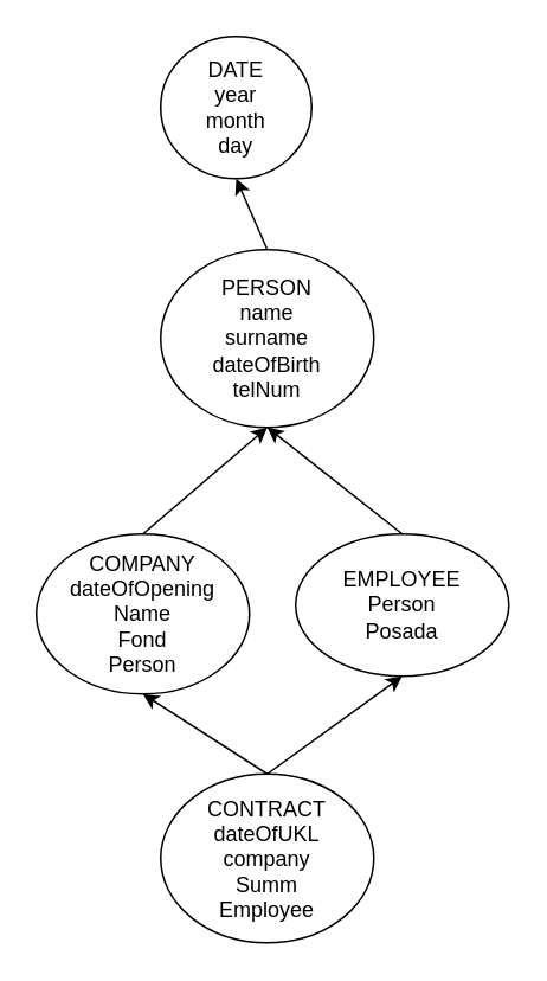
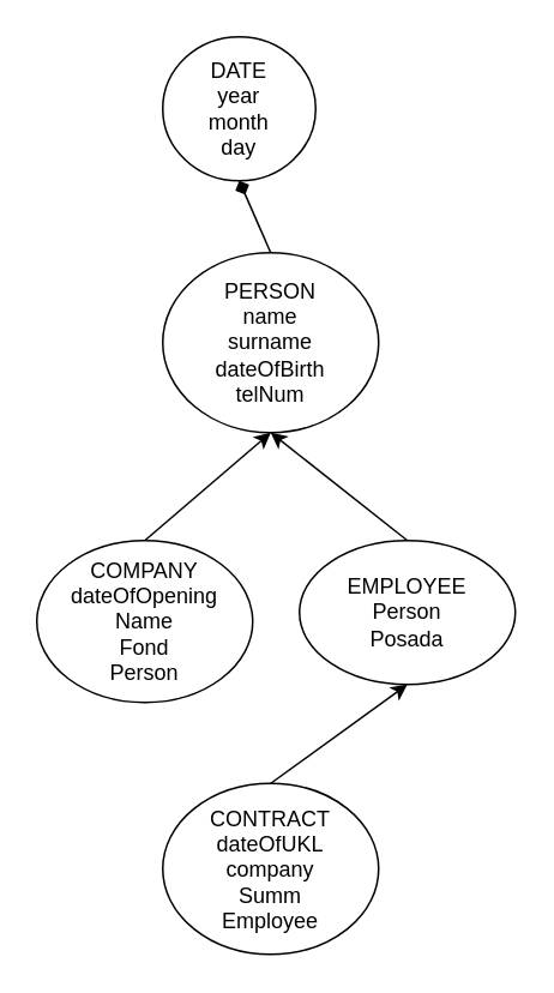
  <mxCell id="0" />
  <mxCell id="1" parent="0" />
  <mxCell id="2" value="DATE&lt;br&gt;year&lt;br&gt;month&lt;br&gt;day" style="ellipse;whiteSpace=wrap;html=1;" vertex="1" parent="1"><mxGeometry x="90" y="20" width="85" height="80" as="geometry" /></mxCell>
  <mxCell id="3" value="PERSON&lt;br&gt;name&lt;br&gt;surname&lt;br&gt;dateOfBirth&lt;br&gt;telNum" style="ellipse;whiteSpace=wrap;html=1;" vertex="1" parent="1"><mxGeometry x="90" y="140" width="120" height="100" as="geometry" /></mxCell>
- <mxCell id="4" value="" style="endArrow=classic;html=1;entryX=0.5;entryY=1;entryDx=0;entryDy=0;exitX=0.5;exitY=0;exitDx=0;exitDy=0;" edge="1" parent="1" source="3" target="2"><mxGeometry width="50" height="50" relative="1" as="geometry"><mxPoint x="120" y="250" as="sourcePoint" /><mxPoint x="170" y="200" as="targetPoint" /></mxGeometry></mxCell>
+ <mxCell id="4" value="" style="endArrow=diamond;html=1;entryX=0.5;entryY=1;entryDx=0;entryDy=0;exitX=0.5;exitY=0;exitDx=0;exitDy=0;" edge="1" parent="1" source="3" target="2"><mxGeometry width="50" height="50" relative="1" as="geometry"><mxPoint x="120" y="250" as="sourcePoint" /><mxPoint x="170" y="200" as="targetPoint" /></mxGeometry></mxCell>
  <mxCell id="5" value="COMPANY&lt;br&gt;dateOfOpening&lt;br&gt;Name&lt;br&gt;Fond&lt;br&gt;Person" style="ellipse;whiteSpace=wrap;html=1;" vertex="1" parent="1"><mxGeometry x="20" y="300" width="120" height="90" as="geometry" /></mxCell>
  <mxCell id="6" value="" style="endArrow=classic;html=1;exitX=0.5;exitY=0;exitDx=0;exitDy=0;entryX=0.5;entryY=1;entryDx=0;entryDy=0;" edge="1" parent="1" source="5" target="3"><mxGeometry width="50" height="50" relative="1" as="geometry"><mxPoint x="-144" y="260" as="sourcePoint" /><mxPoint x="-94" y="210" as="targetPoint" /></mxGeometry></mxCell>
  <mxCell id="7" value="EMPLOYEE&lt;br&gt;Person&lt;br&gt;Posada" style="ellipse;whiteSpace=wrap;html=1;" vertex="1" parent="1"><mxGeometry x="166" y="300" width="120" height="80" as="geometry" /></mxCell>
  <mxCell id="8" value="" style="endArrow=classic;html=1;entryX=0.5;entryY=1;entryDx=0;entryDy=0;exitX=0.5;exitY=0;exitDx=0;exitDy=0;" edge="1" parent="1" source="7" target="3"><mxGeometry width="50" height="50" relative="1" as="geometry"><mxPoint x="216" y="310" as="sourcePoint" /><mxPoint x="266" y="260" as="targetPoint" /></mxGeometry></mxCell>
  <mxCell id="9" value="CONTRACT&lt;br&gt;dateOfUKL&lt;br&gt;company&lt;br&gt;Summ&lt;br&gt;Employee" style="ellipse;whiteSpace=wrap;html=1;" vertex="1" parent="1"><mxGeometry x="90" y="435" width="120" height="95" as="geometry" /></mxCell>
- <mxCell id="10" value="" style="endArrow=classic;html=1;entryX=0.5;entryY=1;entryDx=0;entryDy=0;exitX=0.5;exitY=0;exitDx=0;exitDy=0;" edge="1" parent="1" source="9" target="5"><mxGeometry width="50" height="50" relative="1" as="geometry"><mxPoint x="-4" y="500" as="sourcePoint" /><mxPoint x="46" y="450" as="targetPoint" /></mxGeometry></mxCell>
  <mxCell id="11" value="" style="endArrow=classic;html=1;exitX=0.5;exitY=0;exitDx=0;exitDy=0;entryX=0.5;entryY=1;entryDx=0;entryDy=0;" edge="1" parent="1" source="9" target="7"><mxGeometry width="50" height="50" relative="1" as="geometry"><mxPoint x="186" y="480" as="sourcePoint" /><mxPoint x="236" y="430" as="targetPoint" /></mxGeometry></mxCell>
